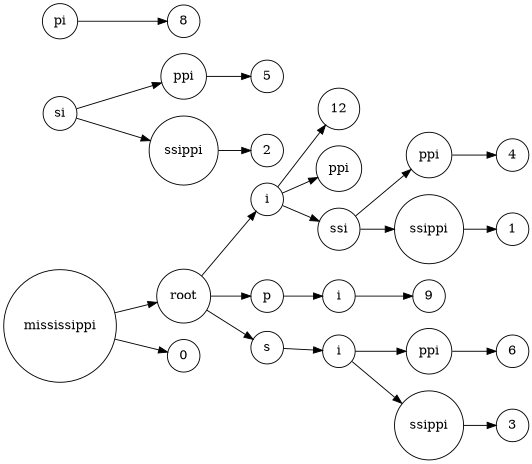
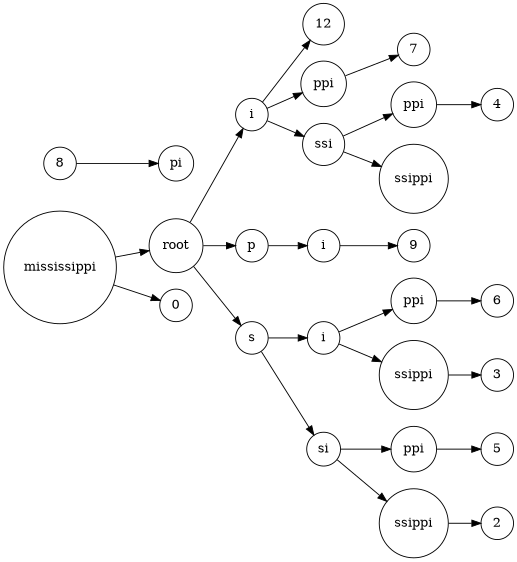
  digraph {
    rankdir=LR
    node [shape=circle]
    n1 [label=root]
    n2 [label=i]
    n3 [label=p]
    n4 [label=s]
    n5 [label=12]
    n6 [label=ppi]
    n7 [label=ssi]
    n8 [label=i]
    n9 [label=i]
    n10 [label=si]
    n11 [label=mississippi]
    n12 [label=0]
+   n13 [label=7]
    n14 [label=ppi]
    n15 [label=ssippi]
    n16 [label=4]
-   n17 [label=1]
    n18 [label=9]
    n19 [label=pi]
    n20 [label=8]
    n21 [label=ppi]
    n22 [label=ssippi]
    n23 [label=ppi]
    n24 [label=ssippi]
    n25 [label=6]
    n26 [label=3]
    n27 [label=5]
    n28 [label=2]
    n1 -> n2
    n1 -> n3
    n1 -> n4
    n2 -> n5
    n2 -> n6
    n2 -> n7
    n3 -> n8
    n4 -> n9
+   n4 -> n10
+   n6 -> n13
    n7 -> n14
    n7 -> n15
    n8 -> n18
    n9 -> n21
    n9 -> n22
    n10 -> n23
    n10 -> n24
    n11 -> n1
    n11 -> n12
    n14 -> n16
-   n15 -> n17
-   n19 -> n20
+   n20 -> n19
    n21 -> n25
    n22 -> n26
    n23 -> n27
    n24 -> n28
  }
